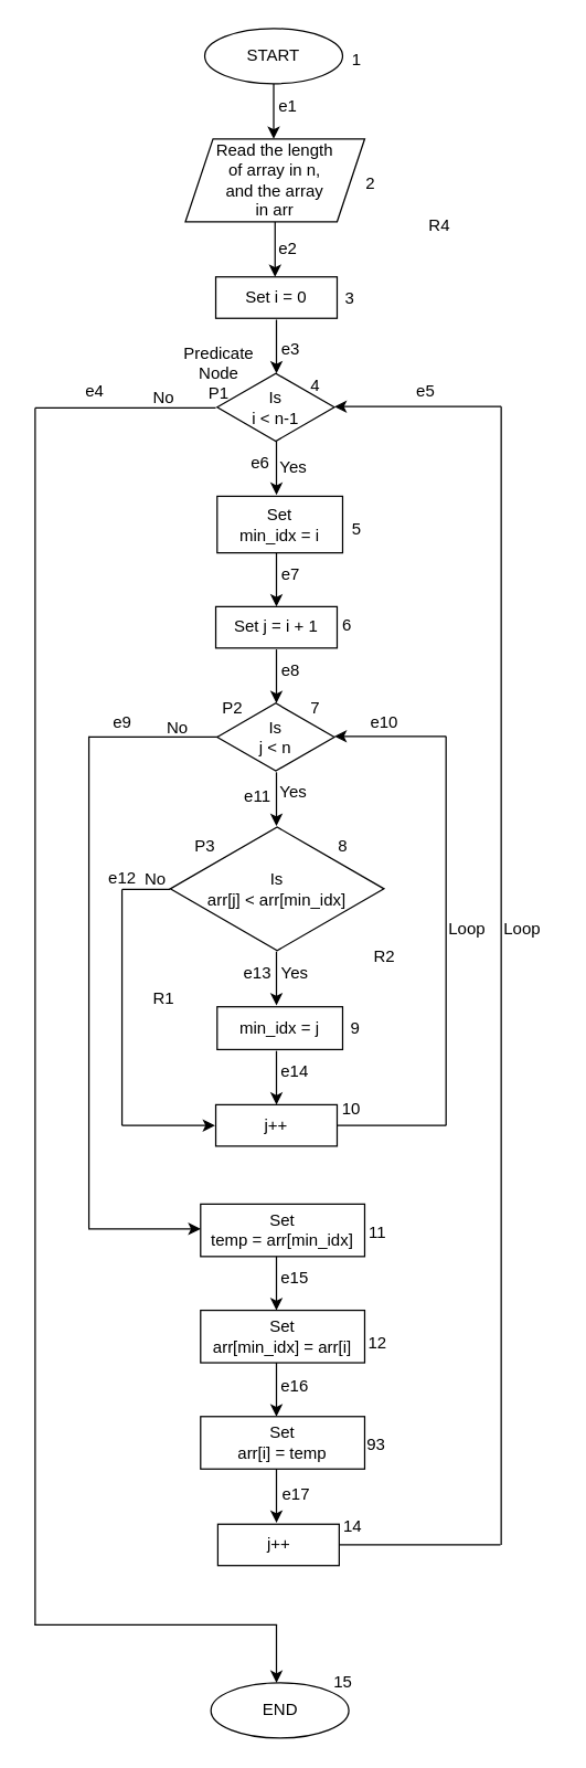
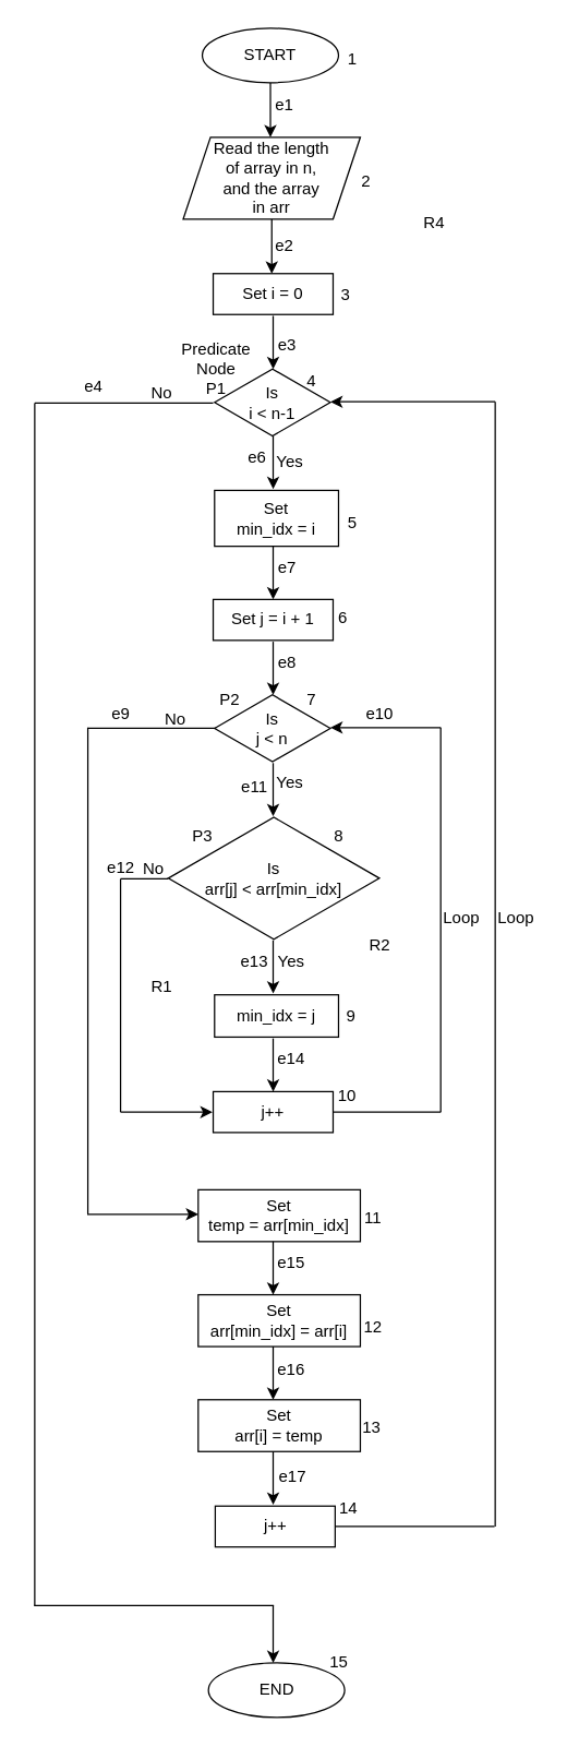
  <mxCell id="0" />
  <mxCell id="1" parent="0" />
  <mxCell id="2" style="edgeStyle=orthogonalEdgeStyle;rounded=0;orthogonalLoop=1;jettySize=auto;html=1;exitX=0.5;exitY=1;exitDx=0;exitDy=0;" parent="1" source="3" edge="1"><mxGeometry relative="1" as="geometry"><mxPoint x="198" y="100" as="targetPoint" /></mxGeometry></mxCell>
  <mxCell id="3" value="START" style="ellipse;whiteSpace=wrap;html=1;" parent="1" vertex="1"><mxGeometry x="148" y="20" width="100" height="40" as="geometry" /></mxCell>
  <mxCell id="4" style="edgeStyle=orthogonalEdgeStyle;rounded=0;orthogonalLoop=1;jettySize=auto;html=1;exitX=0.5;exitY=1;exitDx=0;exitDy=0;" parent="1" source="5" edge="1"><mxGeometry relative="1" as="geometry"><mxPoint x="199" y="200" as="targetPoint" /></mxGeometry></mxCell>
  <mxCell id="5" value="Read the length&lt;br&gt;of array in n,&lt;br&gt;and the array&lt;br&gt;in arr" style="shape=parallelogram;perimeter=parallelogramPerimeter;whiteSpace=wrap;html=1;fixedSize=1;" parent="1" vertex="1"><mxGeometry x="134" y="100" width="130" height="60" as="geometry" /></mxCell>
  <mxCell id="6" style="edgeStyle=orthogonalEdgeStyle;rounded=0;orthogonalLoop=1;jettySize=auto;html=1;exitX=0.5;exitY=1;exitDx=0;exitDy=0;" parent="1" edge="1"><mxGeometry relative="1" as="geometry"><mxPoint x="200" y="270" as="targetPoint" /><mxPoint x="200" y="231" as="sourcePoint" /></mxGeometry></mxCell>
  <mxCell id="7" value="Set i = 0" style="rounded=0;whiteSpace=wrap;html=1;" parent="1" vertex="1"><mxGeometry x="156" y="200" width="88" height="30" as="geometry" /></mxCell>
  <mxCell id="8" value="Is&lt;br&gt;i &amp;lt; n-1" style="html=1;whiteSpace=wrap;aspect=fixed;shape=isoRectangle;" parent="1" vertex="1"><mxGeometry x="157" y="269" width="85" height="51" as="geometry" /></mxCell>
  <mxCell id="9" value="Set&lt;br&gt;min_idx = i" style="rounded=0;whiteSpace=wrap;html=1;" parent="1" vertex="1"><mxGeometry x="157" y="359" width="91" height="41" as="geometry" /></mxCell>
  <mxCell id="10" style="edgeStyle=orthogonalEdgeStyle;rounded=0;orthogonalLoop=1;jettySize=auto;html=1;exitX=0.5;exitY=1;exitDx=0;exitDy=0;" parent="1" edge="1"><mxGeometry relative="1" as="geometry"><mxPoint x="200" y="358" as="targetPoint" /><mxPoint x="200" y="319" as="sourcePoint" /></mxGeometry></mxCell>
  <mxCell id="11" style="edgeStyle=orthogonalEdgeStyle;rounded=0;orthogonalLoop=1;jettySize=auto;html=1;exitX=0.5;exitY=1;exitDx=0;exitDy=0;" parent="1" edge="1"><mxGeometry relative="1" as="geometry"><mxPoint x="200" y="439" as="targetPoint" /><mxPoint x="200" y="400" as="sourcePoint" /></mxGeometry></mxCell>
  <mxCell id="12" value="Set j = i + 1" style="rounded=0;whiteSpace=wrap;html=1;" parent="1" vertex="1"><mxGeometry x="156" y="439" width="88" height="30" as="geometry" /></mxCell>
  <mxCell id="13" style="edgeStyle=orthogonalEdgeStyle;rounded=0;orthogonalLoop=1;jettySize=auto;html=1;exitX=0.5;exitY=1;exitDx=0;exitDy=0;" parent="1" edge="1"><mxGeometry relative="1" as="geometry"><mxPoint x="200" y="509" as="targetPoint" /><mxPoint x="200" y="470" as="sourcePoint" /></mxGeometry></mxCell>
  <mxCell id="14" value="Is&lt;br&gt;j &amp;lt; n" style="html=1;whiteSpace=wrap;aspect=fixed;shape=isoRectangle;" parent="1" vertex="1"><mxGeometry x="157" y="508" width="85" height="51" as="geometry" /></mxCell>
  <mxCell id="15" style="edgeStyle=orthogonalEdgeStyle;rounded=0;orthogonalLoop=1;jettySize=auto;html=1;exitX=0.5;exitY=1;exitDx=0;exitDy=0;" parent="1" edge="1"><mxGeometry relative="1" as="geometry"><mxPoint x="200" y="598" as="targetPoint" /><mxPoint x="200" y="559" as="sourcePoint" /></mxGeometry></mxCell>
  <mxCell id="16" value="Is&lt;br&gt;arr[j] &amp;lt; arr[min_idx]" style="html=1;whiteSpace=wrap;aspect=fixed;shape=isoRectangle;" parent="1" vertex="1"><mxGeometry x="123" y="597" width="155" height="93" as="geometry" /></mxCell>
  <mxCell id="17" value="min_idx = j" style="rounded=0;whiteSpace=wrap;html=1;" parent="1" vertex="1"><mxGeometry x="157" y="729" width="91" height="31" as="geometry" /></mxCell>
  <mxCell id="18" style="edgeStyle=orthogonalEdgeStyle;rounded=0;orthogonalLoop=1;jettySize=auto;html=1;exitX=0.5;exitY=1;exitDx=0;exitDy=0;" parent="1" edge="1"><mxGeometry relative="1" as="geometry"><mxPoint x="200" y="728" as="targetPoint" /><mxPoint x="200" y="689" as="sourcePoint" /></mxGeometry></mxCell>
  <mxCell id="19" style="edgeStyle=orthogonalEdgeStyle;rounded=0;orthogonalLoop=1;jettySize=auto;html=1;exitX=0.5;exitY=1;exitDx=0;exitDy=0;" parent="1" edge="1"><mxGeometry relative="1" as="geometry"><mxPoint x="200" y="800" as="targetPoint" /><mxPoint x="200" y="761" as="sourcePoint" /></mxGeometry></mxCell>
  <mxCell id="20" value="j++" style="rounded=0;whiteSpace=wrap;html=1;" parent="1" vertex="1"><mxGeometry x="156" y="800" width="88" height="30" as="geometry" /></mxCell>
  <mxCell id="21" value="Set&lt;br&gt;temp = arr[min_idx]" style="rounded=0;whiteSpace=wrap;html=1;" parent="1" vertex="1"><mxGeometry x="145" y="872" width="119" height="38" as="geometry" /></mxCell>
  <mxCell id="22" style="edgeStyle=orthogonalEdgeStyle;rounded=0;orthogonalLoop=1;jettySize=auto;html=1;exitX=0.5;exitY=1;exitDx=0;exitDy=0;" parent="1" edge="1"><mxGeometry relative="1" as="geometry"><mxPoint x="200" y="949" as="targetPoint" /><mxPoint x="200" y="910" as="sourcePoint" /></mxGeometry></mxCell>
  <mxCell id="23" value="Set&lt;br&gt;arr[min_idx] = arr[i]" style="rounded=0;whiteSpace=wrap;html=1;" parent="1" vertex="1"><mxGeometry x="145" y="949" width="119" height="38" as="geometry" /></mxCell>
  <mxCell id="24" style="edgeStyle=orthogonalEdgeStyle;rounded=0;orthogonalLoop=1;jettySize=auto;html=1;exitX=0.5;exitY=1;exitDx=0;exitDy=0;" parent="1" edge="1"><mxGeometry relative="1" as="geometry"><mxPoint x="200" y="1026" as="targetPoint" /><mxPoint x="200" y="987" as="sourcePoint" /></mxGeometry></mxCell>
  <mxCell id="25" value="Set&lt;br&gt;arr[i] = temp" style="rounded=0;whiteSpace=wrap;html=1;" parent="1" vertex="1"><mxGeometry x="145" y="1026" width="119" height="38" as="geometry" /></mxCell>
  <mxCell id="26" style="edgeStyle=orthogonalEdgeStyle;rounded=0;orthogonalLoop=1;jettySize=auto;html=1;exitX=0.5;exitY=1;exitDx=0;exitDy=0;" parent="1" edge="1"><mxGeometry relative="1" as="geometry"><mxPoint x="200" y="1103" as="targetPoint" /><mxPoint x="200" y="1064" as="sourcePoint" /></mxGeometry></mxCell>
  <mxCell id="27" value="j++" style="rounded=0;whiteSpace=wrap;html=1;" parent="1" vertex="1"><mxGeometry x="157.5" y="1104" width="88" height="30" as="geometry" /></mxCell>
  <mxCell id="28" value="" style="line;strokeWidth=1;html=1;" parent="1" vertex="1"><mxGeometry x="88" y="638" width="35" height="12" as="geometry" /></mxCell>
  <mxCell id="29" value="" style="line;strokeWidth=1;direction=south;html=1;" parent="1" vertex="1"><mxGeometry x="83" y="644" width="10" height="171" as="geometry" /></mxCell>
  <mxCell id="30" value="" style="edgeStyle=none;orthogonalLoop=1;jettySize=auto;html=1;rounded=0;" parent="1" edge="1"><mxGeometry width="100" relative="1" as="geometry"><mxPoint x="88" y="815" as="sourcePoint" /><mxPoint x="155.5" y="815" as="targetPoint" /><Array as="points" /></mxGeometry></mxCell>
  <mxCell id="31" value="" style="edgeStyle=none;orthogonalLoop=1;jettySize=auto;html=1;rounded=0;" parent="1" edge="1"><mxGeometry width="100" relative="1" as="geometry"><mxPoint x="323" y="533" as="sourcePoint" /><mxPoint x="242" y="533" as="targetPoint" /><Array as="points" /></mxGeometry></mxCell>
  <mxCell id="32" value="" style="line;strokeWidth=1;direction=south;html=1;" parent="1" vertex="1"><mxGeometry x="318" y="533" width="10" height="282" as="geometry" /></mxCell>
  <mxCell id="33" value="" style="line;strokeWidth=1;html=1;" parent="1" vertex="1"><mxGeometry x="244" y="809" width="79" height="12" as="geometry" /></mxCell>
  <mxCell id="34" value="" style="line;strokeWidth=1;direction=south;html=1;" parent="1" vertex="1"><mxGeometry x="59" y="533" width="10" height="357" as="geometry" /></mxCell>
  <mxCell id="35" value="" style="line;strokeWidth=1;html=1;" parent="1" vertex="1"><mxGeometry x="64" y="527.5" width="94" height="12" as="geometry" /></mxCell>
  <mxCell id="36" value="" style="edgeStyle=none;orthogonalLoop=1;jettySize=auto;html=1;rounded=0;" parent="1" edge="1"><mxGeometry width="100" relative="1" as="geometry"><mxPoint x="63.5" y="890" as="sourcePoint" /><mxPoint x="145" y="890" as="targetPoint" /><Array as="points" /></mxGeometry></mxCell>
  <mxCell id="37" value="END" style="ellipse;whiteSpace=wrap;html=1;" parent="1" vertex="1"><mxGeometry x="152.5" y="1219" width="100" height="40" as="geometry" /></mxCell>
  <mxCell id="38" value="" style="line;strokeWidth=1;direction=south;html=1;" parent="1" vertex="1"><mxGeometry x="20" y="295" width="10" height="882" as="geometry" /></mxCell>
  <mxCell id="39" value="" style="line;strokeWidth=1;html=1;" parent="1" vertex="1"><mxGeometry x="24.5" y="1171" width="176" height="12" as="geometry" /></mxCell>
  <mxCell id="40" style="edgeStyle=orthogonalEdgeStyle;rounded=0;orthogonalLoop=1;jettySize=auto;html=1;exitX=0.5;exitY=1;exitDx=0;exitDy=0;" parent="1" edge="1"><mxGeometry relative="1" as="geometry"><mxPoint x="200" y="1219" as="targetPoint" /><mxPoint x="200" y="1177" as="sourcePoint" /></mxGeometry></mxCell>
  <mxCell id="41" value="" style="line;strokeWidth=1;html=1;" parent="1" vertex="1"><mxGeometry x="25" y="289" width="131" height="12" as="geometry" /></mxCell>
  <mxCell id="42" value="" style="line;strokeWidth=1;direction=south;html=1;" parent="1" vertex="1"><mxGeometry x="358" y="294" width="10" height="825" as="geometry" /></mxCell>
  <mxCell id="43" value="" style="edgeStyle=none;orthogonalLoop=1;jettySize=auto;html=1;rounded=0;" parent="1" edge="1"><mxGeometry width="100" relative="1" as="geometry"><mxPoint x="363" y="294" as="sourcePoint" /><mxPoint x="242" y="294" as="targetPoint" /><Array as="points" /></mxGeometry></mxCell>
  <mxCell id="44" value="" style="line;strokeWidth=1;html=1;" parent="1" vertex="1"><mxGeometry x="245.5" y="1113" width="117" height="12" as="geometry" /></mxCell>
  <mxCell id="45" value="Yes" style="text;html=1;align=center;verticalAlign=middle;resizable=0;points=[];autosize=1;strokeColor=none;fillColor=none;" parent="1" vertex="1"><mxGeometry x="192" y="323" width="40" height="30" as="geometry" /></mxCell>
  <mxCell id="46" value="No" style="text;html=1;align=center;verticalAlign=middle;resizable=0;points=[];autosize=1;strokeColor=none;fillColor=none;" parent="1" vertex="1"><mxGeometry x="98" y="273" width="40" height="30" as="geometry" /></mxCell>
  <mxCell id="47" value="Yes" style="text;html=1;align=center;verticalAlign=middle;resizable=0;points=[];autosize=1;strokeColor=none;fillColor=none;" parent="1" vertex="1"><mxGeometry x="192" y="559" width="40" height="30" as="geometry" /></mxCell>
  <mxCell id="48" value="No" style="text;html=1;align=center;verticalAlign=middle;resizable=0;points=[];autosize=1;strokeColor=none;fillColor=none;" parent="1" vertex="1"><mxGeometry x="108" y="512" width="40" height="30" as="geometry" /></mxCell>
  <mxCell id="49" value="Yes" style="text;html=1;align=center;verticalAlign=middle;resizable=0;points=[];autosize=1;strokeColor=none;fillColor=none;" parent="1" vertex="1"><mxGeometry x="193" y="690" width="40" height="30" as="geometry" /></mxCell>
  <mxCell id="50" value="No" style="text;html=1;align=center;verticalAlign=middle;resizable=0;points=[];autosize=1;strokeColor=none;fillColor=none;" parent="1" vertex="1"><mxGeometry x="92" y="622" width="40" height="30" as="geometry" /></mxCell>
  <mxCell id="51" value="Loop" style="text;html=1;align=center;verticalAlign=middle;resizable=0;points=[];autosize=1;strokeColor=none;fillColor=none;" parent="1" vertex="1"><mxGeometry x="313" y="658" width="50" height="30" as="geometry" /></mxCell>
  <mxCell id="52" value="Loop" style="text;html=1;align=center;verticalAlign=middle;resizable=0;points=[];autosize=1;strokeColor=none;fillColor=none;" parent="1" vertex="1"><mxGeometry x="353" y="658" width="50" height="30" as="geometry" /></mxCell>
  <mxCell id="53" value="1" style="text;html=1;align=center;verticalAlign=middle;resizable=0;points=[];autosize=1;strokeColor=none;fillColor=none;" vertex="1" parent="1"><mxGeometry x="243" y="28" width="30" height="30" as="geometry" /></mxCell>
  <mxCell id="54" value="2" style="text;html=1;align=center;verticalAlign=middle;resizable=0;points=[];autosize=1;strokeColor=none;fillColor=none;" vertex="1" parent="1"><mxGeometry x="253" y="118" width="30" height="30" as="geometry" /></mxCell>
  <mxCell id="55" value="3" style="text;html=1;align=center;verticalAlign=middle;resizable=0;points=[];autosize=1;strokeColor=none;fillColor=none;" vertex="1" parent="1"><mxGeometry x="238" y="201" width="30" height="30" as="geometry" /></mxCell>
  <mxCell id="56" value="e1" style="text;html=1;align=center;verticalAlign=middle;resizable=0;points=[];autosize=1;strokeColor=none;fillColor=none;" vertex="1" parent="1"><mxGeometry x="188" y="62" width="40" height="30" as="geometry" /></mxCell>
  <mxCell id="57" value="e2" style="text;html=1;align=center;verticalAlign=middle;resizable=0;points=[];autosize=1;strokeColor=none;fillColor=none;" vertex="1" parent="1"><mxGeometry x="188" y="165" width="40" height="30" as="geometry" /></mxCell>
  <mxCell id="58" value="e3" style="text;html=1;align=center;verticalAlign=middle;resizable=0;points=[];autosize=1;strokeColor=none;fillColor=none;" vertex="1" parent="1"><mxGeometry x="190" y="238" width="40" height="30" as="geometry" /></mxCell>
  <mxCell id="59" value="4" style="text;html=1;align=center;verticalAlign=middle;resizable=0;points=[];autosize=1;strokeColor=none;fillColor=none;" vertex="1" parent="1"><mxGeometry x="213" y="264" width="30" height="30" as="geometry" /></mxCell>
  <mxCell id="60" value="5" style="text;html=1;align=center;verticalAlign=middle;resizable=0;points=[];autosize=1;strokeColor=none;fillColor=none;" vertex="1" parent="1"><mxGeometry x="243" y="368" width="30" height="30" as="geometry" /></mxCell>
  <mxCell id="61" value="6" style="text;html=1;align=center;verticalAlign=middle;resizable=0;points=[];autosize=1;strokeColor=none;fillColor=none;" vertex="1" parent="1"><mxGeometry x="236" y="438" width="30" height="30" as="geometry" /></mxCell>
  <mxCell id="62" value="7" style="text;html=1;align=center;verticalAlign=middle;resizable=0;points=[];autosize=1;strokeColor=none;fillColor=none;" vertex="1" parent="1"><mxGeometry x="213" y="498" width="30" height="30" as="geometry" /></mxCell>
  <mxCell id="63" value="8" style="text;html=1;align=center;verticalAlign=middle;resizable=0;points=[];autosize=1;strokeColor=none;fillColor=none;" vertex="1" parent="1"><mxGeometry x="233" y="598" width="30" height="30" as="geometry" /></mxCell>
  <mxCell id="64" value="9" style="text;html=1;align=center;verticalAlign=middle;resizable=0;points=[];autosize=1;strokeColor=none;fillColor=none;" vertex="1" parent="1"><mxGeometry x="242" y="730" width="30" height="30" as="geometry" /></mxCell>
  <mxCell id="65" value="10" style="text;html=1;align=center;verticalAlign=middle;resizable=0;points=[];autosize=1;strokeColor=none;fillColor=none;" vertex="1" parent="1"><mxGeometry x="234" y="788" width="40" height="30" as="geometry" /></mxCell>
  <mxCell id="66" value="11" style="text;html=1;align=center;verticalAlign=middle;resizable=0;points=[];autosize=1;strokeColor=none;fillColor=none;" vertex="1" parent="1"><mxGeometry x="253" y="878" width="40" height="30" as="geometry" /></mxCell>
  <mxCell id="67" value="12" style="text;html=1;align=center;verticalAlign=middle;resizable=0;points=[];autosize=1;strokeColor=none;fillColor=none;" vertex="1" parent="1"><mxGeometry x="253" y="958" width="40" height="30" as="geometry" /></mxCell>
- <mxCell id="68" value="93" style="text;html=1;align=center;verticalAlign=middle;resizable=0;points=[];autosize=1;strokeColor=none;fillColor=none;" vertex="1" parent="1"><mxGeometry x="252" y="1032" width="40" height="30" as="geometry" /></mxCell>
+ <mxCell id="68" value="13" style="text;html=1;align=center;verticalAlign=middle;resizable=0;points=[];autosize=1;strokeColor=none;fillColor=none;" vertex="1" parent="1"><mxGeometry x="252" y="1032" width="40" height="30" as="geometry" /></mxCell>
  <mxCell id="69" value="14" style="text;html=1;align=center;verticalAlign=middle;resizable=0;points=[];autosize=1;strokeColor=none;fillColor=none;" vertex="1" parent="1"><mxGeometry x="235" y="1091" width="40" height="30" as="geometry" /></mxCell>
  <mxCell id="70" value="15" style="text;html=1;align=center;verticalAlign=middle;resizable=0;points=[];autosize=1;strokeColor=none;fillColor=none;" vertex="1" parent="1"><mxGeometry x="228" y="1204" width="40" height="30" as="geometry" /></mxCell>
  <mxCell id="71" value="e4" style="text;html=1;align=center;verticalAlign=middle;resizable=0;points=[];autosize=1;strokeColor=none;fillColor=none;" vertex="1" parent="1"><mxGeometry x="48" y="268" width="40" height="30" as="geometry" /></mxCell>
- <mxCell id="72" value="e5" style="text;html=1;align=center;verticalAlign=middle;resizable=0;points=[];autosize=1;strokeColor=none;fillColor=none;" vertex="1" parent="1"><mxGeometry x="288" y="268" width="40" height="30" as="geometry" /></mxCell>
  <mxCell id="73" value="e6" style="text;html=1;align=center;verticalAlign=middle;resizable=0;points=[];autosize=1;strokeColor=none;fillColor=none;" vertex="1" parent="1"><mxGeometry x="168" y="320" width="40" height="30" as="geometry" /></mxCell>
  <mxCell id="74" value="e7" style="text;html=1;align=center;verticalAlign=middle;resizable=0;points=[];autosize=1;strokeColor=none;fillColor=none;" vertex="1" parent="1"><mxGeometry x="190" y="401" width="40" height="30" as="geometry" /></mxCell>
  <mxCell id="75" value="e8" style="text;html=1;align=center;verticalAlign=middle;resizable=0;points=[];autosize=1;strokeColor=none;fillColor=none;" vertex="1" parent="1"><mxGeometry x="190" y="471" width="40" height="30" as="geometry" /></mxCell>
  <mxCell id="76" value="e9" style="text;html=1;align=center;verticalAlign=middle;resizable=0;points=[];autosize=1;strokeColor=none;fillColor=none;" vertex="1" parent="1"><mxGeometry x="68" y="508" width="40" height="30" as="geometry" /></mxCell>
  <mxCell id="77" value="e10" style="text;html=1;align=center;verticalAlign=middle;resizable=0;points=[];autosize=1;strokeColor=none;fillColor=none;" vertex="1" parent="1"><mxGeometry x="258" y="508" width="40" height="30" as="geometry" /></mxCell>
  <mxCell id="78" value="e11" style="text;html=1;align=center;verticalAlign=middle;resizable=0;points=[];autosize=1;strokeColor=none;fillColor=none;" vertex="1" parent="1"><mxGeometry x="166" y="562" width="40" height="30" as="geometry" /></mxCell>
  <mxCell id="79" value="e12" style="text;html=1;align=center;verticalAlign=middle;resizable=0;points=[];autosize=1;strokeColor=none;fillColor=none;" vertex="1" parent="1"><mxGeometry x="68" y="621" width="40" height="30" as="geometry" /></mxCell>
  <mxCell id="80" value="e13" style="text;html=1;align=center;verticalAlign=middle;resizable=0;points=[];autosize=1;strokeColor=none;fillColor=none;" vertex="1" parent="1"><mxGeometry x="166" y="690" width="40" height="30" as="geometry" /></mxCell>
  <mxCell id="81" value="e14" style="text;html=1;align=center;verticalAlign=middle;resizable=0;points=[];autosize=1;strokeColor=none;fillColor=none;" vertex="1" parent="1"><mxGeometry x="193" y="761" width="40" height="30" as="geometry" /></mxCell>
  <mxCell id="82" value="e15" style="text;html=1;align=center;verticalAlign=middle;resizable=0;points=[];autosize=1;strokeColor=none;fillColor=none;" vertex="1" parent="1"><mxGeometry x="193" y="911" width="40" height="30" as="geometry" /></mxCell>
  <mxCell id="83" value="e16" style="text;html=1;align=center;verticalAlign=middle;resizable=0;points=[];autosize=1;strokeColor=none;fillColor=none;" vertex="1" parent="1"><mxGeometry x="193" y="989" width="40" height="30" as="geometry" /></mxCell>
  <mxCell id="84" value="e17" style="text;html=1;align=center;verticalAlign=middle;resizable=0;points=[];autosize=1;strokeColor=none;fillColor=none;" vertex="1" parent="1"><mxGeometry x="194" y="1068" width="40" height="30" as="geometry" /></mxCell>
  <mxCell id="85" value="R1" style="text;html=1;align=center;verticalAlign=middle;resizable=0;points=[];autosize=1;strokeColor=none;fillColor=none;" vertex="1" parent="1"><mxGeometry x="98" y="708" width="40" height="30" as="geometry" /></mxCell>
  <mxCell id="86" value="R2" style="text;html=1;align=center;verticalAlign=middle;resizable=0;points=[];autosize=1;strokeColor=none;fillColor=none;" vertex="1" parent="1"><mxGeometry x="258" y="678" width="40" height="30" as="geometry" /></mxCell>
  <mxCell id="87" value="R4" style="text;html=1;align=center;verticalAlign=middle;resizable=0;points=[];autosize=1;strokeColor=none;fillColor=none;" vertex="1" parent="1"><mxGeometry x="298" y="148" width="40" height="30" as="geometry" /></mxCell>
  <mxCell id="88" value="Predicate&lt;br&gt;Node&lt;br&gt;P1" style="text;html=1;align=center;verticalAlign=middle;resizable=0;points=[];autosize=1;strokeColor=none;fillColor=none;" vertex="1" parent="1"><mxGeometry x="123" y="240" width="70" height="60" as="geometry" /></mxCell>
  <mxCell id="89" value="P2" style="text;html=1;align=center;verticalAlign=middle;resizable=0;points=[];autosize=1;strokeColor=none;fillColor=none;" vertex="1" parent="1"><mxGeometry x="148" y="498" width="40" height="30" as="geometry" /></mxCell>
  <mxCell id="90" value="P3" style="text;html=1;align=center;verticalAlign=middle;resizable=0;points=[];autosize=1;strokeColor=none;fillColor=none;" vertex="1" parent="1"><mxGeometry x="128" y="598" width="40" height="30" as="geometry" /></mxCell>
